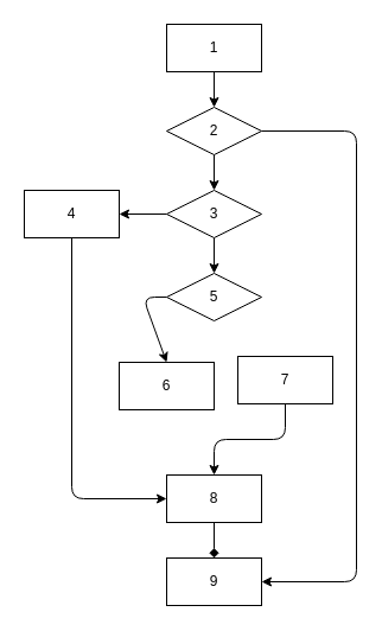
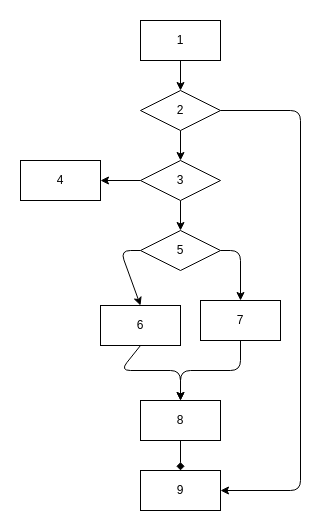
  <mxCell id="0" />
  <mxCell id="1" parent="0" />
  <mxCell id="2" style="edgeStyle=none;html=1;exitX=0.5;exitY=1;exitDx=0;exitDy=0;entryX=0.5;entryY=0;entryDx=0;entryDy=0;" edge="1" parent="1" source="3" target="6"><mxGeometry relative="1" as="geometry" /></mxCell>
  <mxCell id="3" value="1" style="rounded=0;whiteSpace=wrap;html=1;" vertex="1" parent="1"><mxGeometry x="140" y="20" width="80" height="40" as="geometry" /></mxCell>
  <mxCell id="4" style="edgeStyle=none;html=1;exitX=0.5;exitY=1;exitDx=0;exitDy=0;entryX=0.5;entryY=0;entryDx=0;entryDy=0;" edge="1" parent="1" source="6" target="9"><mxGeometry relative="1" as="geometry" /></mxCell>
  <mxCell id="5" style="edgeStyle=none;html=1;exitX=1;exitY=0.5;exitDx=0;exitDy=0;entryX=1;entryY=0.5;entryDx=0;entryDy=0;" edge="1" parent="1" source="6" target="21"><mxGeometry relative="1" as="geometry"><Array as="points"><mxPoint x="300" y="110" /><mxPoint x="300" y="490" /></Array></mxGeometry></mxCell>
  <mxCell id="6" value="2" style="rhombus;whiteSpace=wrap;html=1;" vertex="1" parent="1"><mxGeometry x="140" y="90" width="80" height="40" as="geometry" /></mxCell>
  <mxCell id="7" style="edgeStyle=none;html=1;exitX=0;exitY=0.5;exitDx=0;exitDy=0;entryX=1;entryY=0.5;entryDx=0;entryDy=0;" edge="1" parent="1" source="9" target="14"><mxGeometry relative="1" as="geometry" /></mxCell>
  <mxCell id="8" style="edgeStyle=none;html=1;exitX=0.5;exitY=1;exitDx=0;exitDy=0;entryX=0.5;entryY=0;entryDx=0;entryDy=0;" edge="1" parent="1" source="9" target="12"><mxGeometry relative="1" as="geometry" /></mxCell>
  <mxCell id="9" value="3" style="rhombus;whiteSpace=wrap;html=1;" vertex="1" parent="1"><mxGeometry x="140" y="160" width="80" height="40" as="geometry" /></mxCell>
  <mxCell id="10" style="edgeStyle=none;html=1;exitX=0;exitY=0.5;exitDx=0;exitDy=0;entryX=0.5;entryY=0;entryDx=0;entryDy=0;" edge="1" parent="1" source="12" target="16"><mxGeometry relative="1" as="geometry"><Array as="points"><mxPoint x="120" y="250" /></Array></mxGeometry></mxCell>
+ <mxCell id="11" style="edgeStyle=none;html=1;exitX=1;exitY=0.5;exitDx=0;exitDy=0;entryX=0.5;entryY=0;entryDx=0;entryDy=0;" edge="1" parent="1" source="12" target="18"><mxGeometry relative="1" as="geometry"><Array as="points"><mxPoint x="240" y="250" /></Array></mxGeometry></mxCell>
  <mxCell id="12" value="5" style="rhombus;whiteSpace=wrap;html=1;" vertex="1" parent="1"><mxGeometry x="140" y="230" width="80" height="40" as="geometry" /></mxCell>
- <mxCell id="13" style="edgeStyle=none;html=1;exitX=0.5;exitY=1;exitDx=0;exitDy=0;entryX=0;entryY=0.5;entryDx=0;entryDy=0;" edge="1" parent="1" source="14" target="20"><mxGeometry relative="1" as="geometry"><mxPoint x="60.286" y="390" as="targetPoint" /><Array as="points"><mxPoint x="60" y="420" /></Array></mxGeometry></mxCell>
  <mxCell id="14" value="4" style="rounded=0;whiteSpace=wrap;html=1;" vertex="1" parent="1"><mxGeometry x="20" y="160" width="80" height="40" as="geometry" /></mxCell>
+ <mxCell id="15" style="edgeStyle=none;html=1;exitX=0.5;exitY=1;exitDx=0;exitDy=0;entryX=0.5;entryY=0;entryDx=0;entryDy=0;" edge="1" parent="1" source="16" target="20"><mxGeometry relative="1" as="geometry"><Array as="points"><mxPoint x="120" y="370" /><mxPoint x="180" y="370" /></Array></mxGeometry></mxCell>
  <mxCell id="16" value="6" style="rounded=0;whiteSpace=wrap;html=1;" vertex="1" parent="1"><mxGeometry x="100" y="305" width="80" height="40" as="geometry" /></mxCell>
  <mxCell id="17" style="edgeStyle=none;html=1;exitX=0.5;exitY=1;exitDx=0;exitDy=0;entryX=0.5;entryY=0;entryDx=0;entryDy=0;" edge="1" parent="1" source="18" target="20"><mxGeometry relative="1" as="geometry"><mxPoint x="180" y="370" as="targetPoint" /><Array as="points"><mxPoint x="240" y="370" /><mxPoint x="180" y="370" /></Array></mxGeometry></mxCell>
  <mxCell id="18" value="7" style="rounded=0;whiteSpace=wrap;html=1;" vertex="1" parent="1"><mxGeometry x="200" y="300" width="80" height="40" as="geometry" /></mxCell>
  <mxCell id="19" style="edgeStyle=none;html=1;exitX=0.5;exitY=1;exitDx=0;exitDy=0;entryX=0.5;entryY=0;entryDx=0;entryDy=0;endArrow=diamond;" edge="1" parent="1" source="20" target="21"><mxGeometry relative="1" as="geometry" /></mxCell>
  <mxCell id="20" value="8" style="rounded=0;whiteSpace=wrap;html=1;" vertex="1" parent="1"><mxGeometry x="140" y="400" width="80" height="40" as="geometry" /></mxCell>
  <mxCell id="21" value="9" style="rounded=0;whiteSpace=wrap;html=1;" vertex="1" parent="1"><mxGeometry x="140" y="470" width="80" height="40" as="geometry" /></mxCell>
